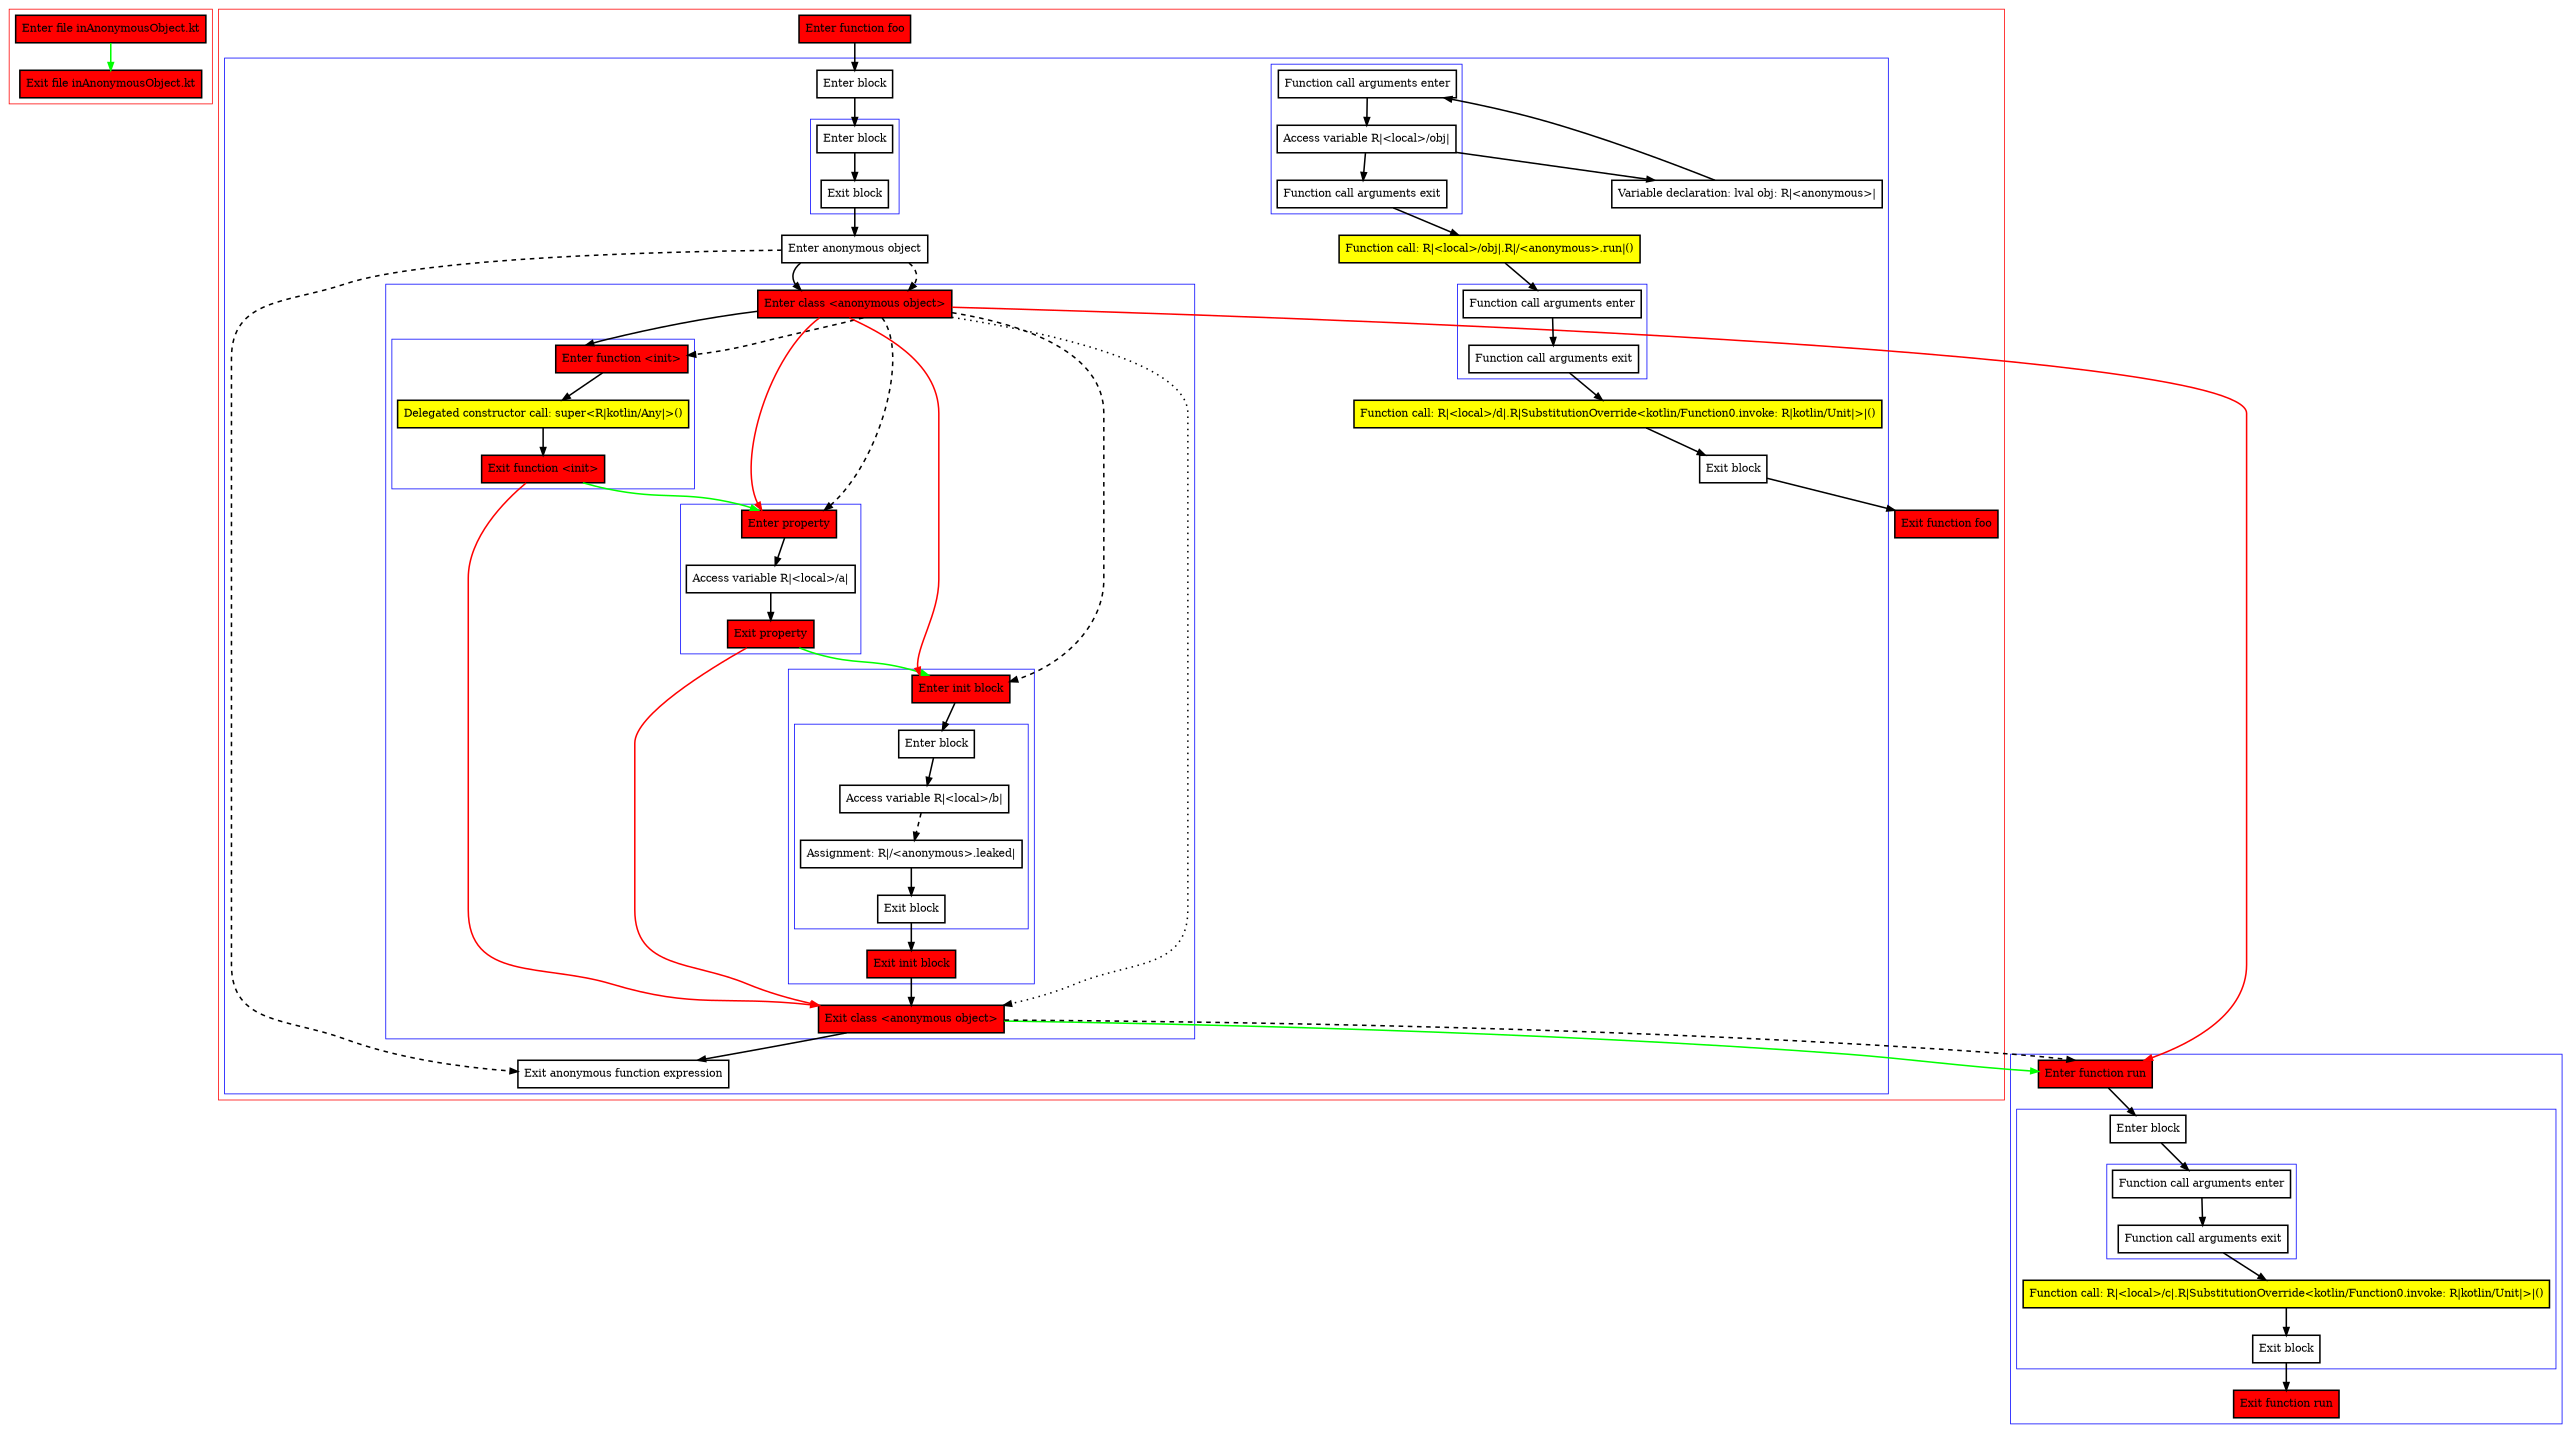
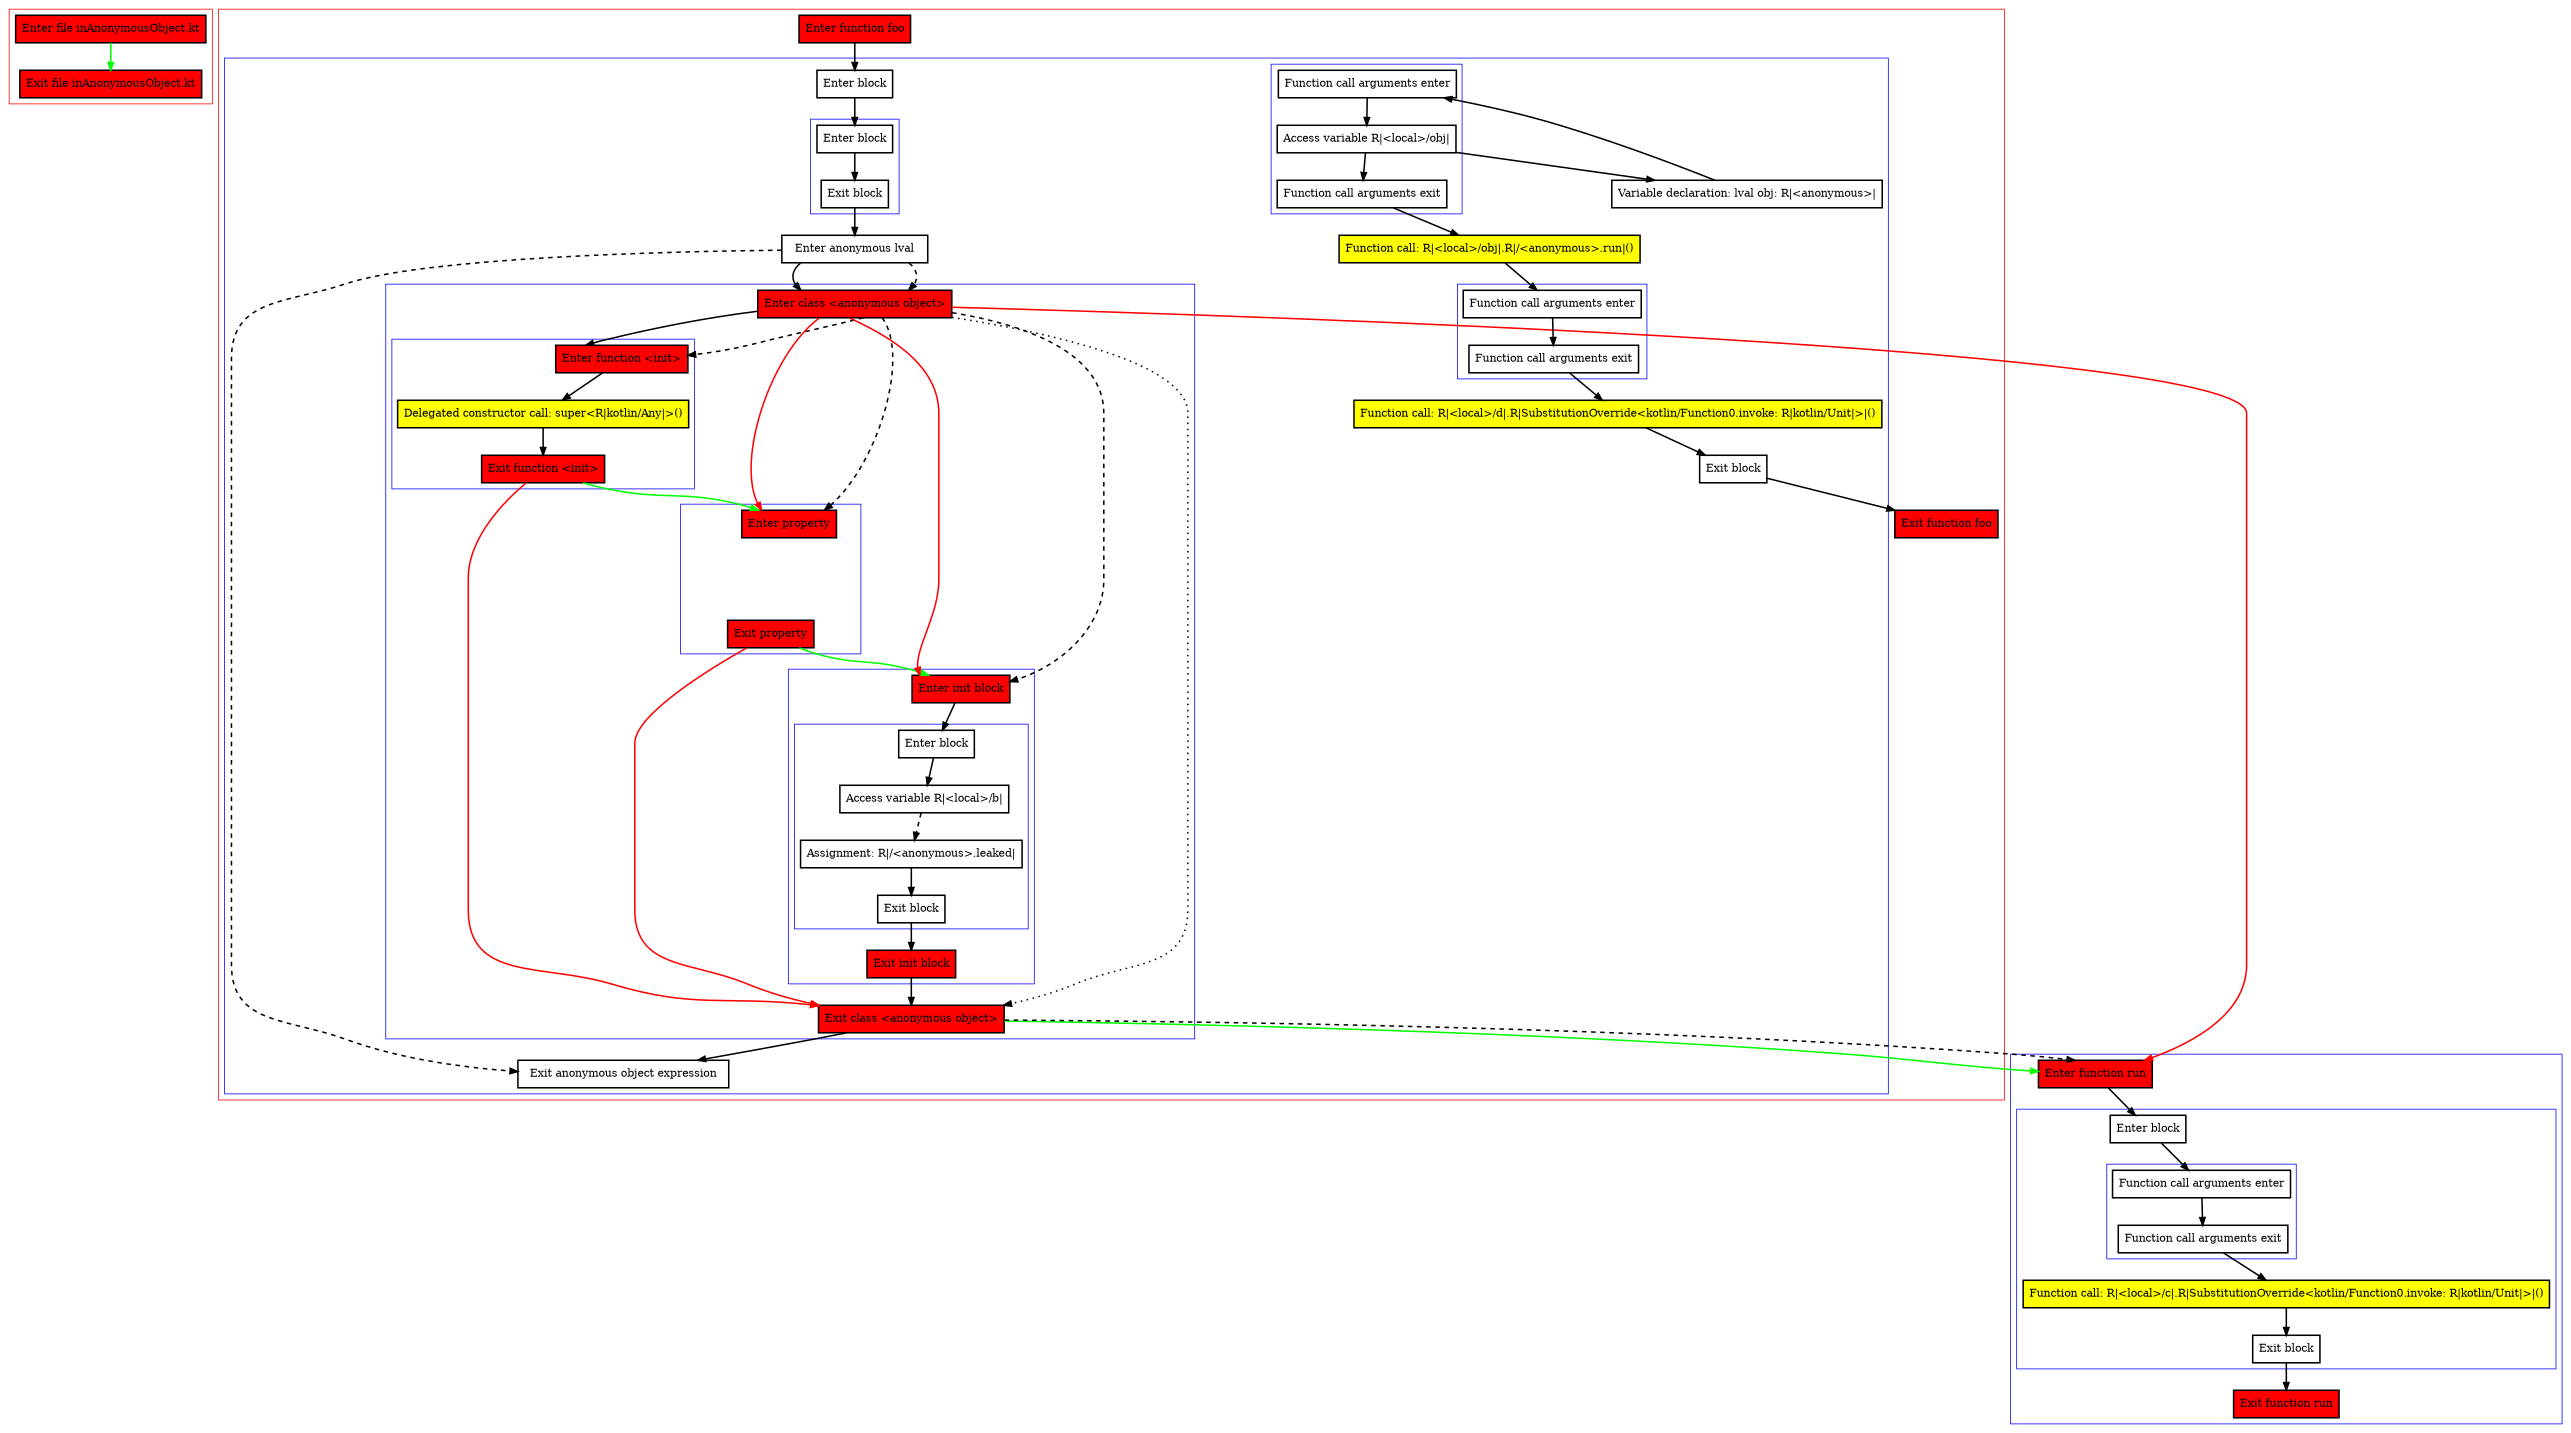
  digraph {
    nodesep=3
    node [penwidth=2 shape=box]
    edge [penwidth=2]
    n1 [fillcolor=red label="Enter file inAnonymousObject.kt" style=filled]
    n2 [fillcolor=red label="Exit file inAnonymousObject.kt" style=filled]
    n3 [label="Enter block"]
    n4 [label="Exit block"]
    n5 [fillcolor=red label="Enter function <init>" style=filled]
    n6 [fillcolor=yellow label="Delegated constructor call: super<R|kotlin/Any|>()" style=filled]
    n7 [fillcolor=red label="Exit function <init>" style=filled]
    n8 [fillcolor=red label="Enter property" style=filled]
-   n9 [label="Access variable R|<local>/a|"]
    n10 [fillcolor=red label="Exit property" style=filled]
    n11 [label="Enter block"]
    n12 [label="Access variable R|<local>/b|"]
    n13 [label="Assignment: R|/<anonymous>.leaked|"]
    n14 [label="Exit block"]
    n15 [fillcolor=red label="Enter init block" style=filled]
    n16 [fillcolor=red label="Exit init block" style=filled]
    n17 [fillcolor=red label="Enter class <anonymous object>" style=filled]
    n18 [fillcolor=red label="Exit class <anonymous object>" style=filled]
    n19 [label="Function call arguments enter"]
    n20 [label="Access variable R|<local>/obj|"]
    n21 [label="Function call arguments exit"]
    n22 [label="Function call arguments enter"]
    n23 [label="Function call arguments exit"]
    n24 [label="Enter block"]
-   n25 [label="Enter anonymous object"]
-   n26 [label="Exit anonymous function expression"]
+   n25 [label="Enter anonymous lval"]
+   n26 [label="Exit anonymous object expression"]
    n27 [label="Variable declaration: lval obj: R|<anonymous>|"]
    n28 [fillcolor=yellow label="Function call: R|<local>/obj|.R|/<anonymous>.run|()" style=filled]
    n29 [fillcolor=yellow label="Function call: R|<local>/d|.R|SubstitutionOverride<kotlin/Function0.invoke: R|kotlin/Unit|>|()" style=filled]
    n30 [label="Exit block"]
    n31 [fillcolor=red label="Enter function foo" style=filled]
    n32 [fillcolor=red label="Exit function foo" style=filled]
    n33 [label="Function call arguments enter"]
    n34 [label="Function call arguments exit"]
    n35 [label="Enter block"]
    n36 [fillcolor=yellow label="Function call: R|<local>/c|.R|SubstitutionOverride<kotlin/Function0.invoke: R|kotlin/Unit|>|()" style=filled]
    n37 [label="Exit block"]
    n38 [fillcolor=red label="Enter function run" style=filled]
    n39 [fillcolor=red label="Exit function run" style=filled]
    subgraph cluster_1 {
      color=red
      n1
      n2
    }
    subgraph cluster_2 {
      color=red
      n31
      n32
      subgraph cluster_3 {
        color=blue
        n24
        n25
        n26
        n27
        n28
        n29
        n30
        subgraph cluster_4 {
          color=blue
          n3
          n4
        }
        subgraph cluster_5 {
          color=blue
          n17
          n18
          subgraph cluster_6 {
            color=blue
            n5
            n6
            n7
          }
          subgraph cluster_7 {
            color=blue
            n8
-           n9
            n10
          }
          subgraph cluster_8 {
            color=blue
            n15
            n16
            subgraph cluster_9 {
              color=blue
              n11
              n12
              n13
              n14
            }
          }
        }
        subgraph cluster_10 {
          color=blue
          n19
          n20
          n21
        }
        subgraph cluster_11 {
          color=blue
          n22
          n23
        }
      }
    }
    subgraph cluster_12 {
      color=blue
      n38
      n39
      subgraph cluster_13 {
        color=blue
        n35
        n36
        n37
        subgraph cluster_14 {
          color=blue
          n33
          n34
        }
      }
    }
    n1 -> n2 [color=green]
    n3 -> n4
    n4 -> n25
    n5 -> n6
    n6 -> n7
    n7 -> n8 [color=green]
    n7 -> n18 [color=red]
-   n8 -> n9
-   n9 -> n10
    n10 -> n15 [color=green]
    n10 -> n18 [color=red]
    n11 -> n12
    n12 -> n13 [style=dashed]
    n13 -> n14
    n14 -> n16
    n15 -> n11
    n16 -> n18
    n17 -> n5
    n17 -> n5 [style=dashed]
    n17 -> n8 [color=red]
    n17 -> n8 [style=dashed]
    n17 -> n15 [color=red]
    n17 -> n15 [style=dashed]
    n17 -> n18 [style=dotted]
    n17 -> n38 [color=red]
    n18 -> n26
    n18 -> n38 [color=green]
    n18 -> n38 [style=dashed]
    n19 -> n20
    n20 -> n21
    n20 -> n27
    n21 -> n28
    n22 -> n23
    n23 -> n29
    n24 -> n3
    n25 -> n17
    n25 -> n17 [style=dashed]
    n25 -> n26 [style=dashed]
    n27 -> n19
    n28 -> n22
    n29 -> n30
    n30 -> n32
    n31 -> n24
    n33 -> n34
    n34 -> n36
    n35 -> n33
    n36 -> n37
    n37 -> n39
    n38 -> n35
  }
